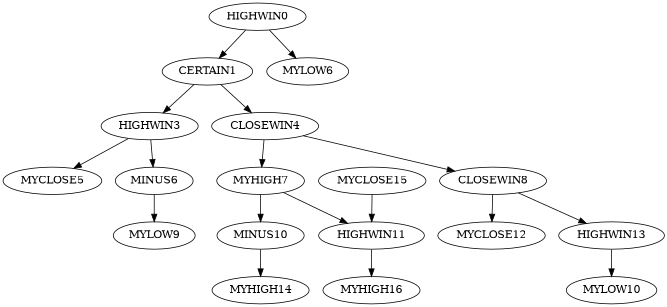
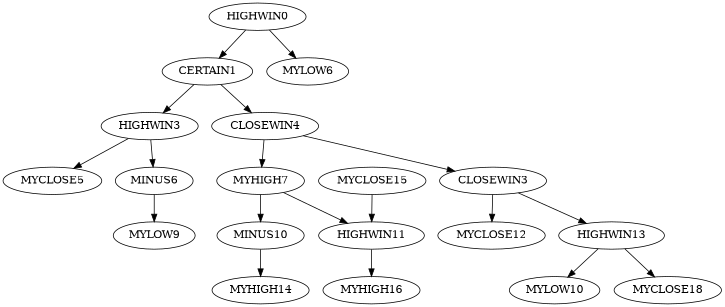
  digraph {
    HIGHWIN0
    CERTAIN1
    n3 [label=MYLOW6]
    HIGHWIN3
    CLOSEWIN4
    MYCLOSE5
    MINUS6
    n8 [label=MYHIGH7]
-   CLOSEWIN8
+   CLOSEWIN8 [label=CLOSEWIN3]
    MYLOW9
    MINUS10
    HIGHWIN11
    MYCLOSE12
    HIGHWIN13
    MYHIGH14
    MYHIGH16
    n17 [label=MYLOW10]
+   MYCLOSE18
    MYCLOSE15
    HIGHWIN0 -> CERTAIN1
    HIGHWIN0 -> n3
    CERTAIN1 -> HIGHWIN3
    CERTAIN1 -> CLOSEWIN4
    HIGHWIN3 -> MYCLOSE5
    HIGHWIN3 -> MINUS6
    CLOSEWIN4 -> n8
    CLOSEWIN4 -> CLOSEWIN8
    MINUS6 -> MYLOW9
    n8 -> MINUS10
    n8 -> HIGHWIN11
    CLOSEWIN8 -> MYCLOSE12
    CLOSEWIN8 -> HIGHWIN13
    MINUS10 -> MYHIGH14
    HIGHWIN11 -> MYHIGH16
    HIGHWIN13 -> n17
+   HIGHWIN13 -> MYCLOSE18
    MYCLOSE15 -> HIGHWIN11
  }
